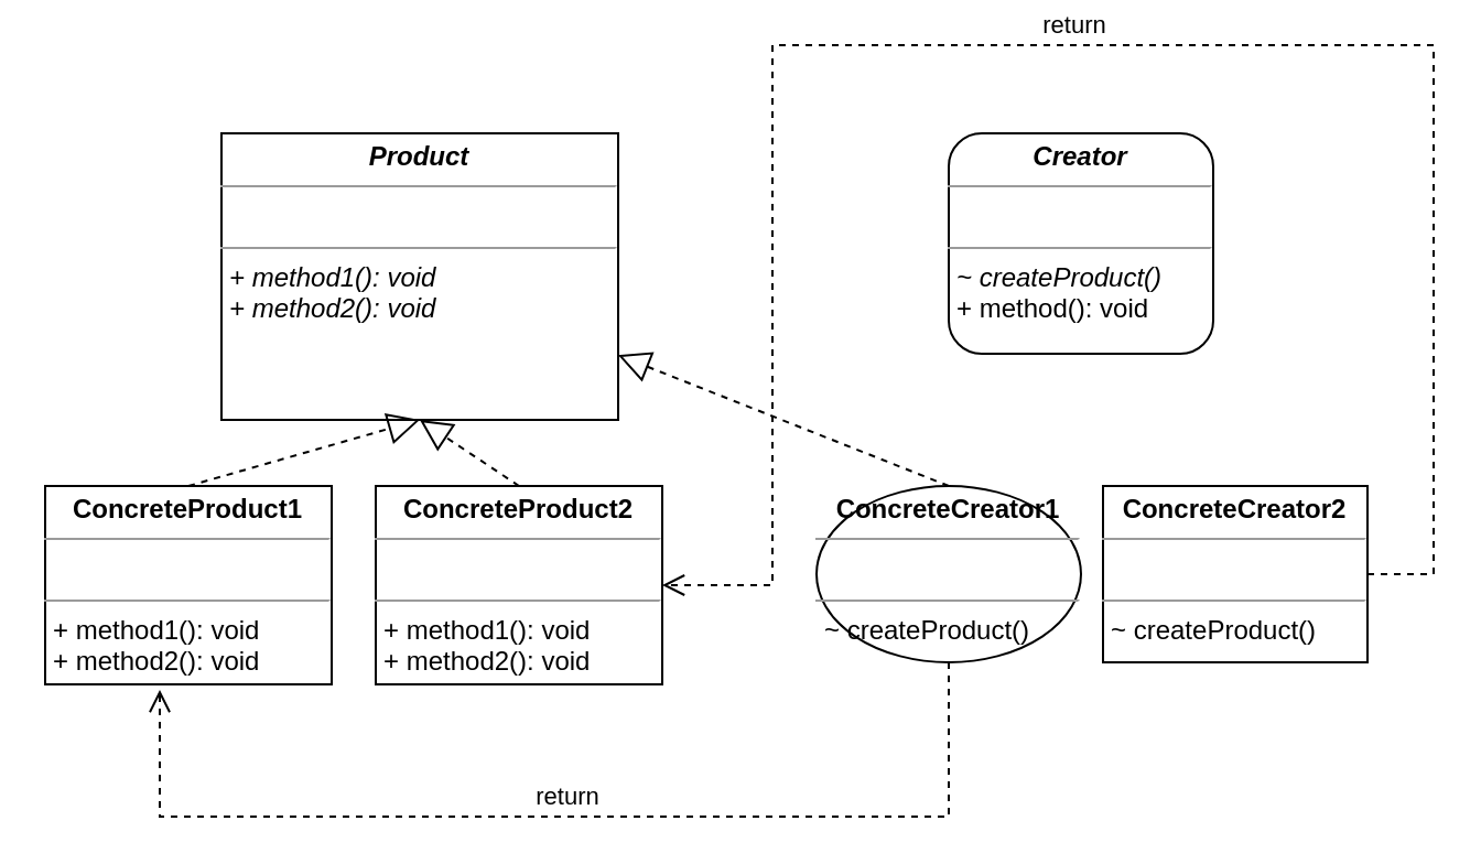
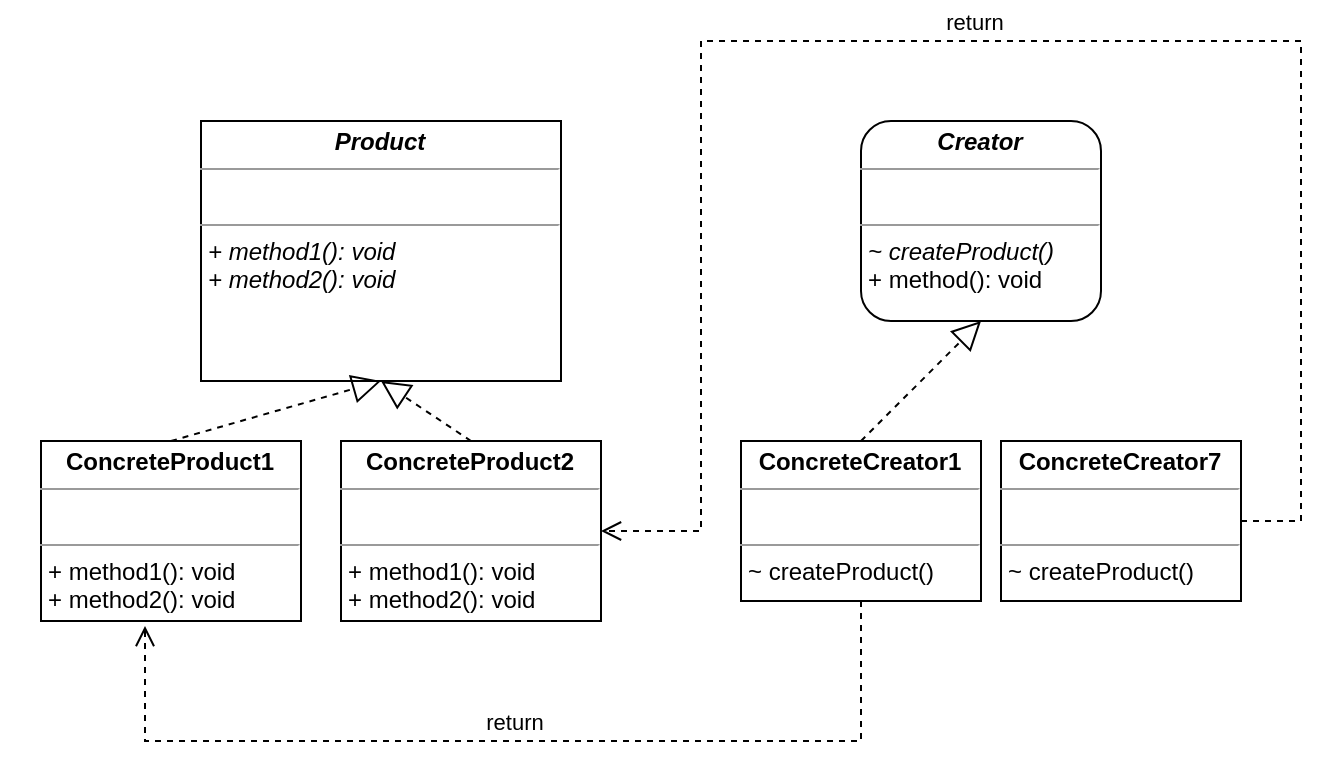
  <mxCell id="0" />
  <mxCell id="1" parent="0" />
  <mxCell id="2" value="&lt;p style=&quot;margin:0px;margin-top:4px;text-align:center;&quot;&gt;&lt;b&gt;&lt;i&gt;Product&lt;/i&gt;&lt;/b&gt;&lt;/p&gt;&lt;hr size=&quot;1&quot;&gt;&lt;p style=&quot;margin:0px;margin-left:4px;&quot;&gt;&lt;i&gt;&lt;br&gt;&lt;/i&gt;&lt;/p&gt;&lt;hr size=&quot;1&quot;&gt;&lt;p style=&quot;margin:0px;margin-left:4px;&quot;&gt;&lt;i&gt;+ method1(): void&lt;/i&gt;&lt;/p&gt;&lt;p style=&quot;margin:0px;margin-left:4px;&quot;&gt;&lt;i&gt;+ method2(): void&lt;/i&gt;&lt;/p&gt;" style="verticalAlign=top;align=left;overflow=fill;fontSize=12;fontFamily=Helvetica;html=1;" parent="1" vertex="1"><mxGeometry x="100" y="60" width="180" height="130" as="geometry" /></mxCell>
  <mxCell id="3" value="&lt;p style=&quot;margin:0px;margin-top:4px;text-align:center;&quot;&gt;&lt;b&gt;ConcreteProduct1&lt;/b&gt;&lt;/p&gt;&lt;hr size=&quot;1&quot;&gt;&lt;p style=&quot;margin:0px;margin-left:4px;&quot;&gt;&lt;br&gt;&lt;/p&gt;&lt;hr size=&quot;1&quot;&gt;&lt;p style=&quot;margin:0px;margin-left:4px;&quot;&gt;+ method1(): void&lt;/p&gt;&lt;p style=&quot;margin:0px;margin-left:4px;&quot;&gt;+ method2(): void&lt;br&gt;&lt;/p&gt;" style="verticalAlign=top;align=left;overflow=fill;fontSize=12;fontFamily=Helvetica;html=1;" parent="1" vertex="1"><mxGeometry x="20" y="220" width="130" height="90" as="geometry" /></mxCell>
  <mxCell id="4" value="&lt;p style=&quot;margin:0px;margin-top:4px;text-align:center;&quot;&gt;&lt;b&gt;ConcreteProduct2&lt;/b&gt;&lt;/p&gt;&lt;hr size=&quot;1&quot;&gt;&lt;p style=&quot;margin:0px;margin-left:4px;&quot;&gt;&lt;br&gt;&lt;/p&gt;&lt;hr size=&quot;1&quot;&gt;&lt;p style=&quot;margin:0px;margin-left:4px;&quot;&gt;+ method1(): void&lt;/p&gt;&lt;p style=&quot;margin:0px;margin-left:4px;&quot;&gt;+ method2(): void&lt;br&gt;&lt;/p&gt;" style="verticalAlign=top;align=left;overflow=fill;fontSize=12;fontFamily=Helvetica;html=1;" parent="1" vertex="1"><mxGeometry x="170" y="220" width="130" height="90" as="geometry" /></mxCell>
  <mxCell id="5" value="" style="endArrow=block;dashed=1;endFill=0;endSize=12;html=1;rounded=0;exitX=0.5;exitY=0;exitDx=0;exitDy=0;entryX=0.5;entryY=1;entryDx=0;entryDy=0;" parent="1" source="3" target="2" edge="1"><mxGeometry width="160" relative="1" as="geometry"><mxPoint x="300" y="280" as="sourcePoint" /><mxPoint x="460" y="280" as="targetPoint" /></mxGeometry></mxCell>
  <mxCell id="6" value="" style="endArrow=block;dashed=1;endFill=0;endSize=12;html=1;rounded=0;exitX=0.5;exitY=0;exitDx=0;exitDy=0;entryX=0.5;entryY=1;entryDx=0;entryDy=0;" parent="1" source="4" target="2" edge="1"><mxGeometry width="160" relative="1" as="geometry"><mxPoint x="300" y="280" as="sourcePoint" /><mxPoint x="460" y="280" as="targetPoint" /></mxGeometry></mxCell>
  <mxCell id="7" value="&lt;p style=&quot;margin:0px;margin-top:4px;text-align:center;&quot;&gt;&lt;b&gt;&lt;i&gt;Creator&lt;/i&gt;&lt;/b&gt;&lt;/p&gt;&lt;hr size=&quot;1&quot;&gt;&lt;p style=&quot;margin:0px;margin-left:4px;&quot;&gt;&lt;br&gt;&lt;/p&gt;&lt;hr size=&quot;1&quot;&gt;&lt;p style=&quot;margin:0px;margin-left:4px;&quot;&gt;&lt;i&gt;~ createProduct()&lt;/i&gt;&lt;/p&gt;&lt;p style=&quot;margin:0px;margin-left:4px;&quot;&gt;+ method(): void&lt;/p&gt;" style="verticalAlign=top;align=left;overflow=fill;fontSize=12;fontFamily=Helvetica;html=1;rounded=1;" parent="1" vertex="1"><mxGeometry x="430" y="60" width="120" height="100" as="geometry" /></mxCell>
- <mxCell id="8" value="&lt;p style=&quot;margin:0px;margin-top:4px;text-align:center;&quot;&gt;&lt;b&gt;ConcreteCreator1&lt;/b&gt;&lt;/p&gt;&lt;hr size=&quot;1&quot;&gt;&lt;p style=&quot;margin:0px;margin-left:4px;&quot;&gt;&lt;br&gt;&lt;/p&gt;&lt;hr size=&quot;1&quot;&gt;&lt;p style=&quot;margin:0px;margin-left:4px;&quot;&gt;~ createProduct()&lt;/p&gt;" style="ellipse;verticalAlign=top;align=left;overflow=fill;fontSize=12;fontFamily=Helvetica;html=1;" parent="1" vertex="1"><mxGeometry x="370" y="220" width="120" height="80" as="geometry" /></mxCell>
- <mxCell id="9" value="&lt;p style=&quot;margin:0px;margin-top:4px;text-align:center;&quot;&gt;&lt;b&gt;ConcreteCreator2&lt;/b&gt;&lt;/p&gt;&lt;hr size=&quot;1&quot;&gt;&lt;p style=&quot;margin:0px;margin-left:4px;&quot;&gt;&lt;br&gt;&lt;/p&gt;&lt;hr size=&quot;1&quot;&gt;&lt;p style=&quot;margin:0px;margin-left:4px;&quot;&gt;~ createProduct()&lt;/p&gt;" style="verticalAlign=top;align=left;overflow=fill;fontSize=12;fontFamily=Helvetica;html=1;" parent="1" vertex="1"><mxGeometry x="500" y="220" width="120" height="80" as="geometry" /></mxCell>
- <mxCell id="10" value="" style="endArrow=block;dashed=1;endFill=0;endSize=12;html=1;rounded=0;exitX=0.5;exitY=0;exitDx=0;exitDy=0;" parent="1" source="8" target="2" edge="1"><mxGeometry width="160" relative="1" as="geometry"><mxPoint x="230" y="340" as="sourcePoint" /><mxPoint x="390" y="340" as="targetPoint" /></mxGeometry></mxCell>
+ <mxCell id="8" value="&lt;p style=&quot;margin:0px;margin-top:4px;text-align:center;&quot;&gt;&lt;b&gt;ConcreteCreator1&lt;/b&gt;&lt;/p&gt;&lt;hr size=&quot;1&quot;&gt;&lt;p style=&quot;margin:0px;margin-left:4px;&quot;&gt;&lt;br&gt;&lt;/p&gt;&lt;hr size=&quot;1&quot;&gt;&lt;p style=&quot;margin:0px;margin-left:4px;&quot;&gt;~ createProduct()&lt;/p&gt;" style="verticalAlign=top;align=left;overflow=fill;fontSize=12;fontFamily=Helvetica;html=1;" parent="1" vertex="1"><mxGeometry x="370" y="220" width="120" height="80" as="geometry" /></mxCell>
+ <mxCell id="9" value="&lt;p style=&quot;margin:0px;margin-top:4px;text-align:center;&quot;&gt;&lt;b&gt;ConcreteCreator7&lt;/b&gt;&lt;/p&gt;&lt;hr size=&quot;1&quot;&gt;&lt;p style=&quot;margin:0px;margin-left:4px;&quot;&gt;&lt;br&gt;&lt;/p&gt;&lt;hr size=&quot;1&quot;&gt;&lt;p style=&quot;margin:0px;margin-left:4px;&quot;&gt;~ createProduct()&lt;/p&gt;" style="verticalAlign=top;align=left;overflow=fill;fontSize=12;fontFamily=Helvetica;html=1;" parent="1" vertex="1"><mxGeometry x="500" y="220" width="120" height="80" as="geometry" /></mxCell>
+ <mxCell id="10" value="" style="endArrow=block;dashed=1;endFill=0;endSize=12;html=1;rounded=0;exitX=0.5;exitY=0;exitDx=0;exitDy=0;entryX=0.5;entryY=1;entryDx=0;entryDy=0;" parent="1" source="8" target="7" edge="1"><mxGeometry width="160" relative="1" as="geometry"><mxPoint x="230" y="340" as="sourcePoint" /><mxPoint x="390" y="340" as="targetPoint" /></mxGeometry></mxCell>
  <mxCell id="11" value="return" style="html=1;verticalAlign=bottom;endArrow=open;dashed=1;endSize=8;rounded=0;exitX=0.5;exitY=1;exitDx=0;exitDy=0;entryX=0.4;entryY=1.028;entryDx=0;entryDy=0;entryPerimeter=0;edgeStyle=orthogonalEdgeStyle;" parent="1" source="8" target="3" edge="1"><mxGeometry relative="1" as="geometry"><mxPoint x="380" y="250" as="sourcePoint" /><mxPoint x="300" y="250" as="targetPoint" /><Array as="points"><mxPoint x="430" y="370" /><mxPoint x="72" y="370" /></Array></mxGeometry></mxCell>
  <mxCell id="12" value="return" style="html=1;verticalAlign=bottom;endArrow=open;dashed=1;endSize=8;rounded=0;exitX=1;exitY=0.5;exitDx=0;exitDy=0;entryX=1;entryY=0.5;entryDx=0;entryDy=0;edgeStyle=orthogonalEdgeStyle;" parent="1" source="9" target="4" edge="1"><mxGeometry relative="1" as="geometry"><mxPoint x="380" y="250" as="sourcePoint" /><mxPoint x="300" y="250" as="targetPoint" /><Array as="points"><mxPoint x="650" y="260" /><mxPoint x="650" y="20" /><mxPoint x="350" y="20" /><mxPoint x="350" y="265" /></Array></mxGeometry></mxCell>
